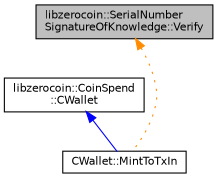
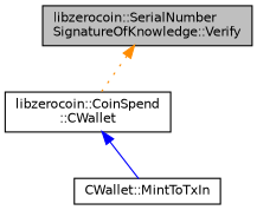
  digraph {
    rankdir=TB
    node [color=black fillcolor=white fontname=Helvetica fontsize=10 shape=record style=filled]
    edge [dir=back fontname=Helvetica fontsize=10 labelfontname=Helvetica labelfontsize=10]
    n1 [fillcolor=grey75 fontcolor=black height=0.2 label="libzerocoin::SerialNumber\lSignatureOfKnowledge::Verify" width=0.4]
    n2 [height=0.2 label="libzerocoin::CoinSpend\l::CWallet" width=0.4]
    n3 [height=0.2 label="CWallet::MintToTxIn" width=0.4]
-   n1 -> n3 [color=darkorange style=dotted]
+   n1 -> n2 [color=darkorange style=dotted]
    n2 -> n3 [color=blue style=solid]
  }
